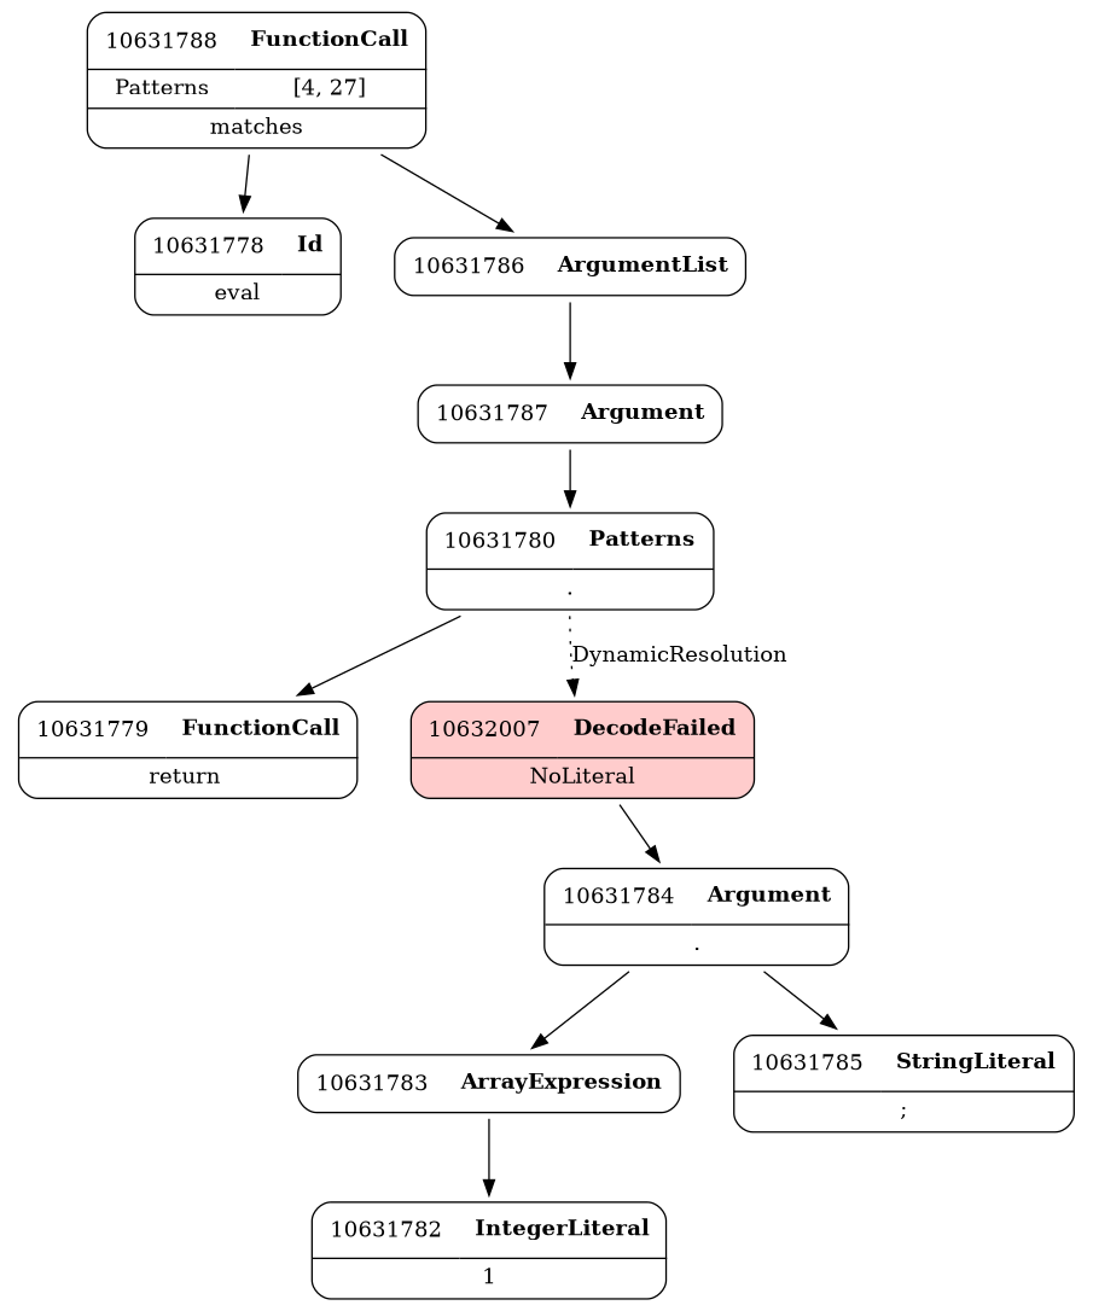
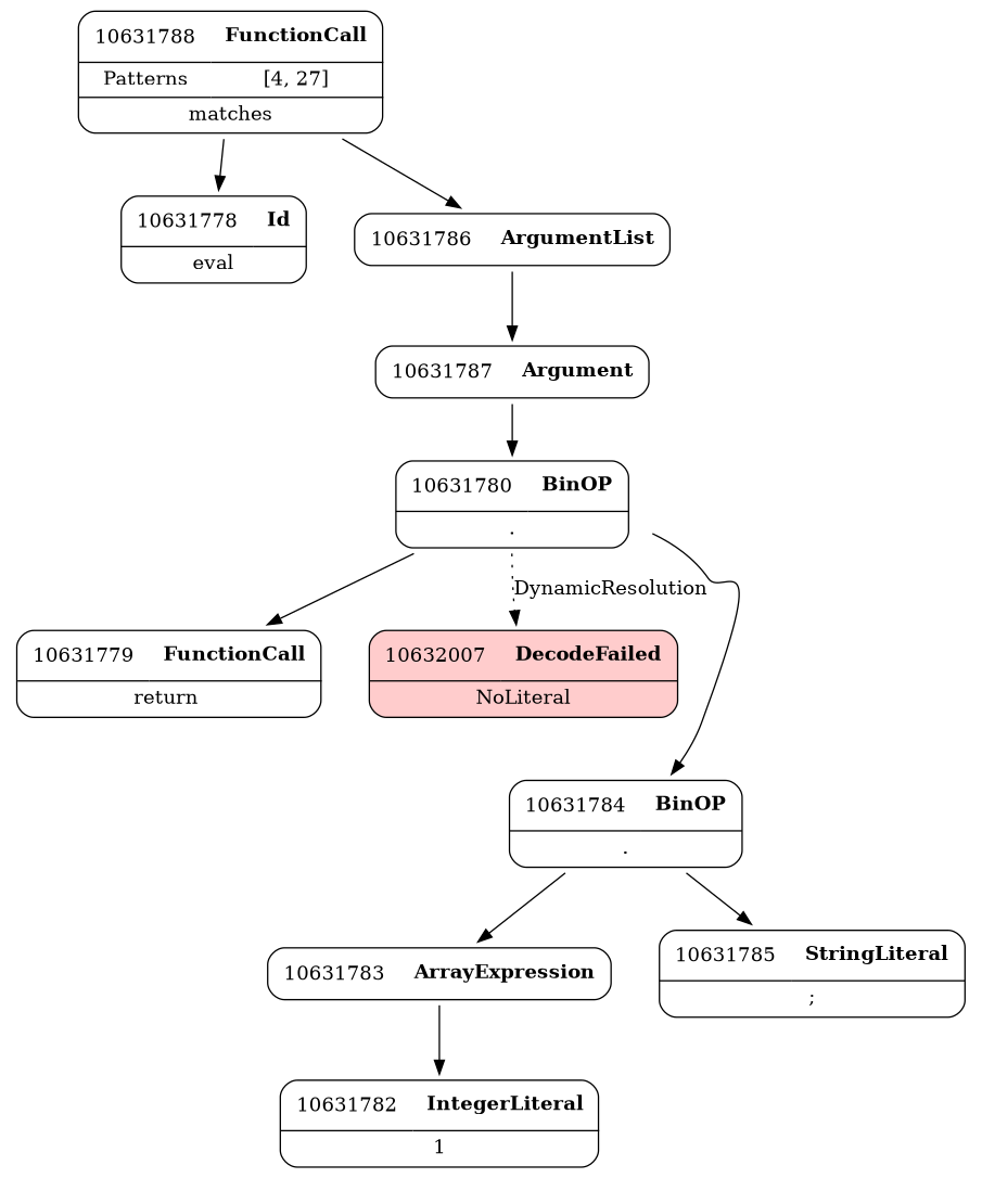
  digraph {
    node [shape=none]
    edge [weight=2]
    n1 [label=<<TABLE border='1' cellspacing='0' cellpadding='10' style='rounded' ><TR><TD border='0'>10631778</TD><TD border='0'><B>Id</B></TD></TR><HR/><TR><TD border='0' cellpadding='5' colspan='2'>eval</TD></TR></TABLE>>]
    n2 [label=<<TABLE border='1' cellspacing='0' cellpadding='10' style='rounded' ><TR><TD border='0'>10631779</TD><TD border='0'><B>FunctionCall</B></TD></TR><HR/><TR><TD border='0' cellpadding='5' colspan='2'>return </TD></TR></TABLE>>]
    n3 [label=<<TABLE border='1' cellspacing='0' cellpadding='10' style='rounded' ><TR><TD border='0'>10631782</TD><TD border='0'><B>IntegerLiteral</B></TD></TR><HR/><TR><TD border='0' cellpadding='5' colspan='2'>1</TD></TR></TABLE>>]
    n4 [label=<<TABLE border='1' cellspacing='0' cellpadding='10' style='rounded' ><TR><TD border='0'>10631783</TD><TD border='0'><B>ArrayExpression</B></TD></TR></TABLE>>]
    n5 [label=<<TABLE border='1' cellspacing='0' cellpadding='10' style='rounded' bgcolor='#FFCCCC' ><TR><TD border='0'>10632007</TD><TD border='0'><B>DecodeFailed</B></TD></TR><HR/><TR><TD border='0' cellpadding='5' colspan='2'>NoLiteral</TD></TR></TABLE>>]
-   n6 [label=<<TABLE border='1' cellspacing='0' cellpadding='10' style='rounded' ><TR><TD border='0'>10631780</TD><TD border='0'><B>Patterns</B></TD></TR><HR/><TR><TD border='0' cellpadding='5' colspan='2'>.</TD></TR></TABLE>>]
-   n7 [label=<<TABLE border='1' cellspacing='0' cellpadding='10' style='rounded' ><TR><TD border='0'>10631784</TD><TD border='0'><B>Argument</B></TD></TR><HR/><TR><TD border='0' cellpadding='5' colspan='2'>.</TD></TR></TABLE>>]
+   n6 [label=<<TABLE border='1' cellspacing='0' cellpadding='10' style='rounded' ><TR><TD border='0'>10631780</TD><TD border='0'><B>BinOP</B></TD></TR><HR/><TR><TD border='0' cellpadding='5' colspan='2'>.</TD></TR></TABLE>>]
+   n7 [label=<<TABLE border='1' cellspacing='0' cellpadding='10' style='rounded' ><TR><TD border='0'>10631784</TD><TD border='0'><B>BinOP</B></TD></TR><HR/><TR><TD border='0' cellpadding='5' colspan='2'>.</TD></TR></TABLE>>]
    n8 [label=<<TABLE border='1' cellspacing='0' cellpadding='10' style='rounded' ><TR><TD border='0'>10631785</TD><TD border='0'><B>StringLiteral</B></TD></TR><HR/><TR><TD border='0' cellpadding='5' colspan='2'>;</TD></TR></TABLE>>]
    n9 [label=<<TABLE border='1' cellspacing='0' cellpadding='10' style='rounded' ><TR><TD border='0'>10631786</TD><TD border='0'><B>ArgumentList</B></TD></TR></TABLE>>]
    n10 [label=<<TABLE border='1' cellspacing='0' cellpadding='10' style='rounded' ><TR><TD border='0'>10631787</TD><TD border='0'><B>Argument</B></TD></TR></TABLE>>]
    n11 [label=<<TABLE border='1' cellspacing='0' cellpadding='10' style='rounded' ><TR><TD border='0'>10631788</TD><TD border='0'><B>FunctionCall</B></TD></TR><HR/><TR><TD border='0' cellpadding='5'>Patterns</TD><TD border='0' cellpadding='5'>[4, 27]</TD></TR><HR/><TR><TD border='0' cellpadding='5' colspan='2'>matches</TD></TR></TABLE>>]
    n4 -> n3
    n6 -> n2
    n6 -> n5 [label=DynamicResolution style=dotted weight=""]
-   n5 -> n7
+   n6 -> n7
    n7 -> n4
    n7 -> n8
    n9 -> n10
    n10 -> n6
    n11 -> n1
    n11 -> n9
  }
